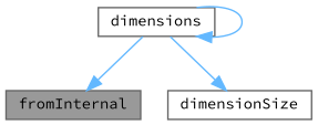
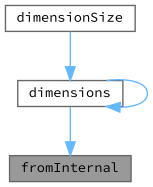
  digraph {
    fontname="Source Code Pro"
    rankdir=TB
    node [color=grey40 fillcolor=white fontname="Source Code Pro" fontsize=10 shape=box style=filled]
    edge [color=steelblue1 fontname="Source Code Pro" fontsize=10 labelfontname=Helvetica labelfontsize=10 style=solid]
    n1 [color=gray40 fillcolor=grey60 fontcolor=black height=0.2 label=fromInternal width=0.4]
    n2 [height=0.2 label=dimensions width=0.4]
    n3 [height=0.2 label=dimensionSize width=0.4]
    n2 -> n1
    n2 -> n2
-   n2 -> n3
+   n3 -> n2
  }
